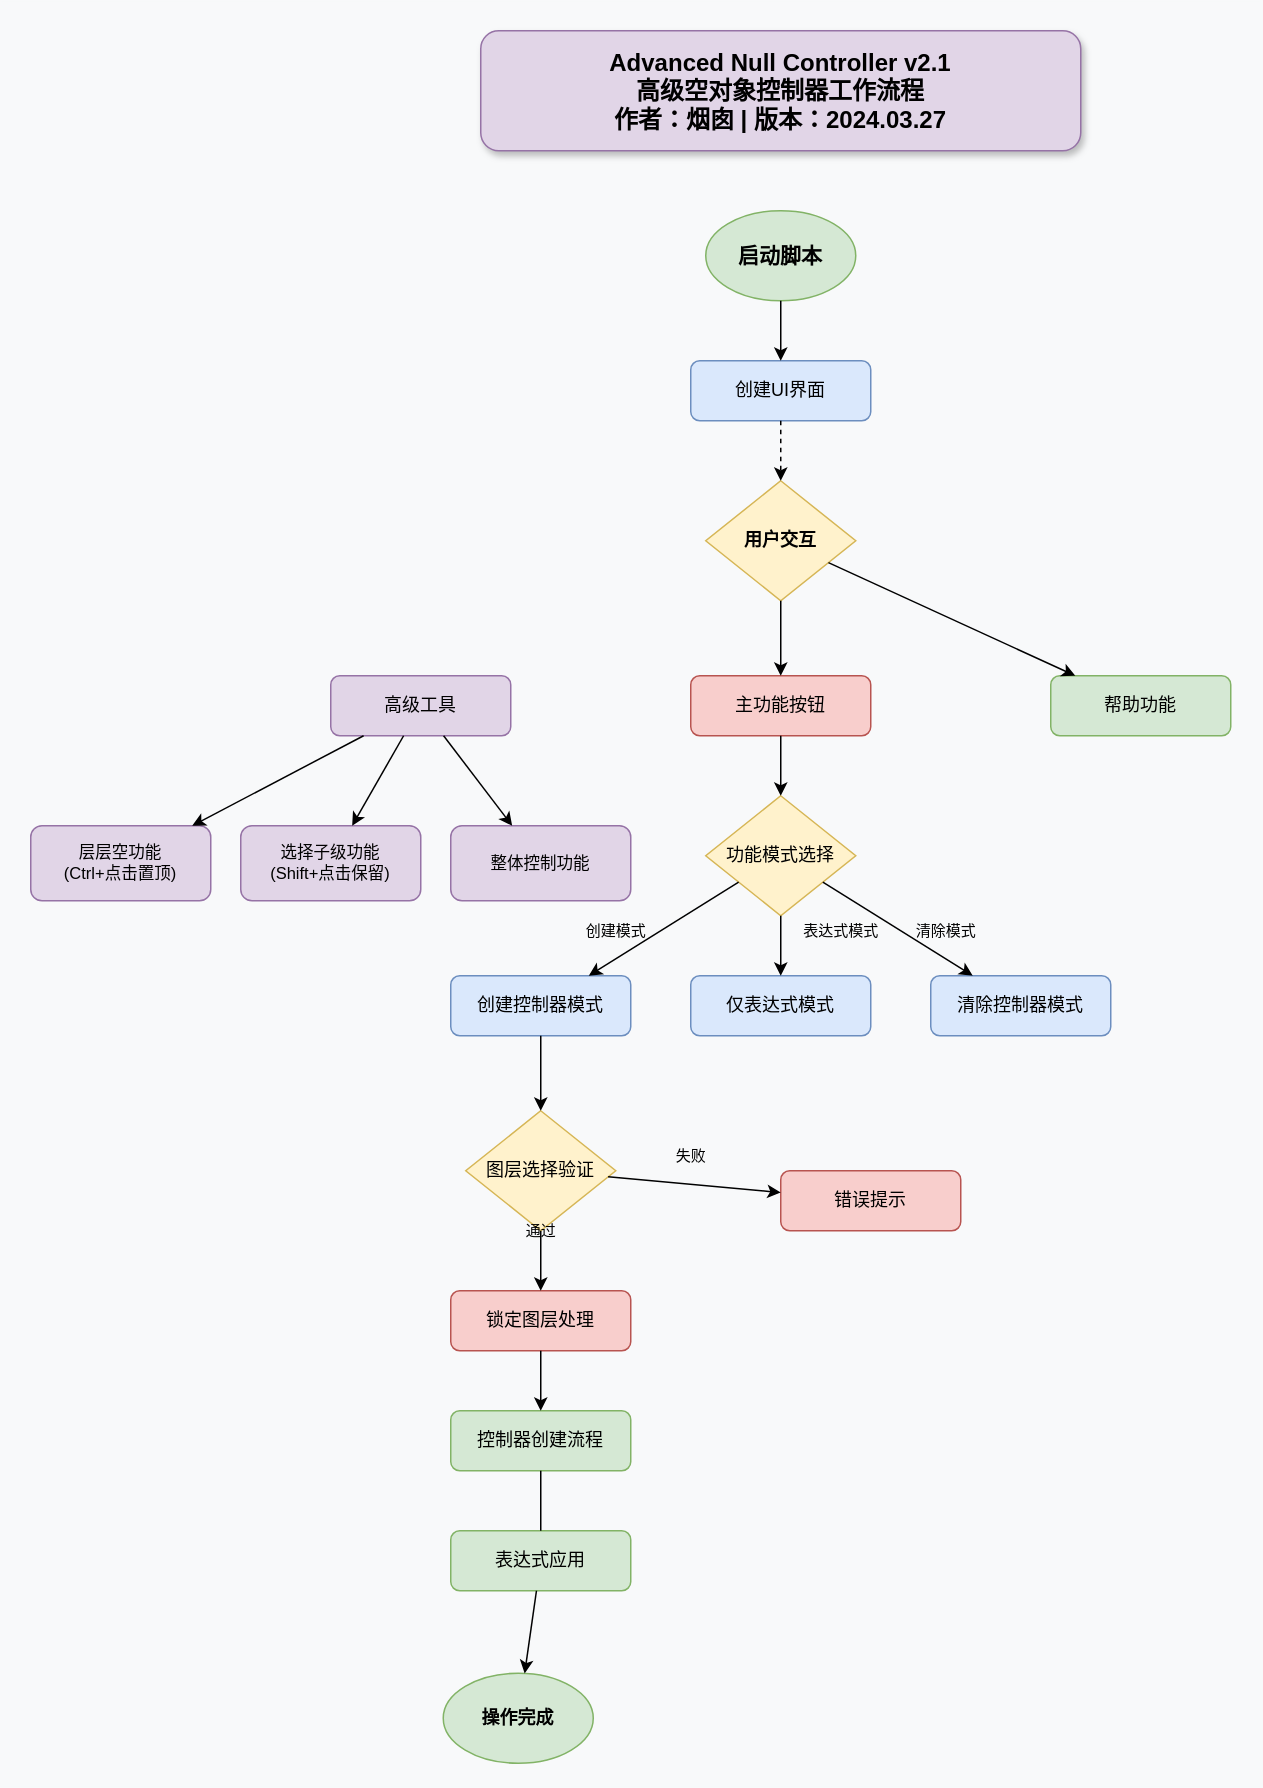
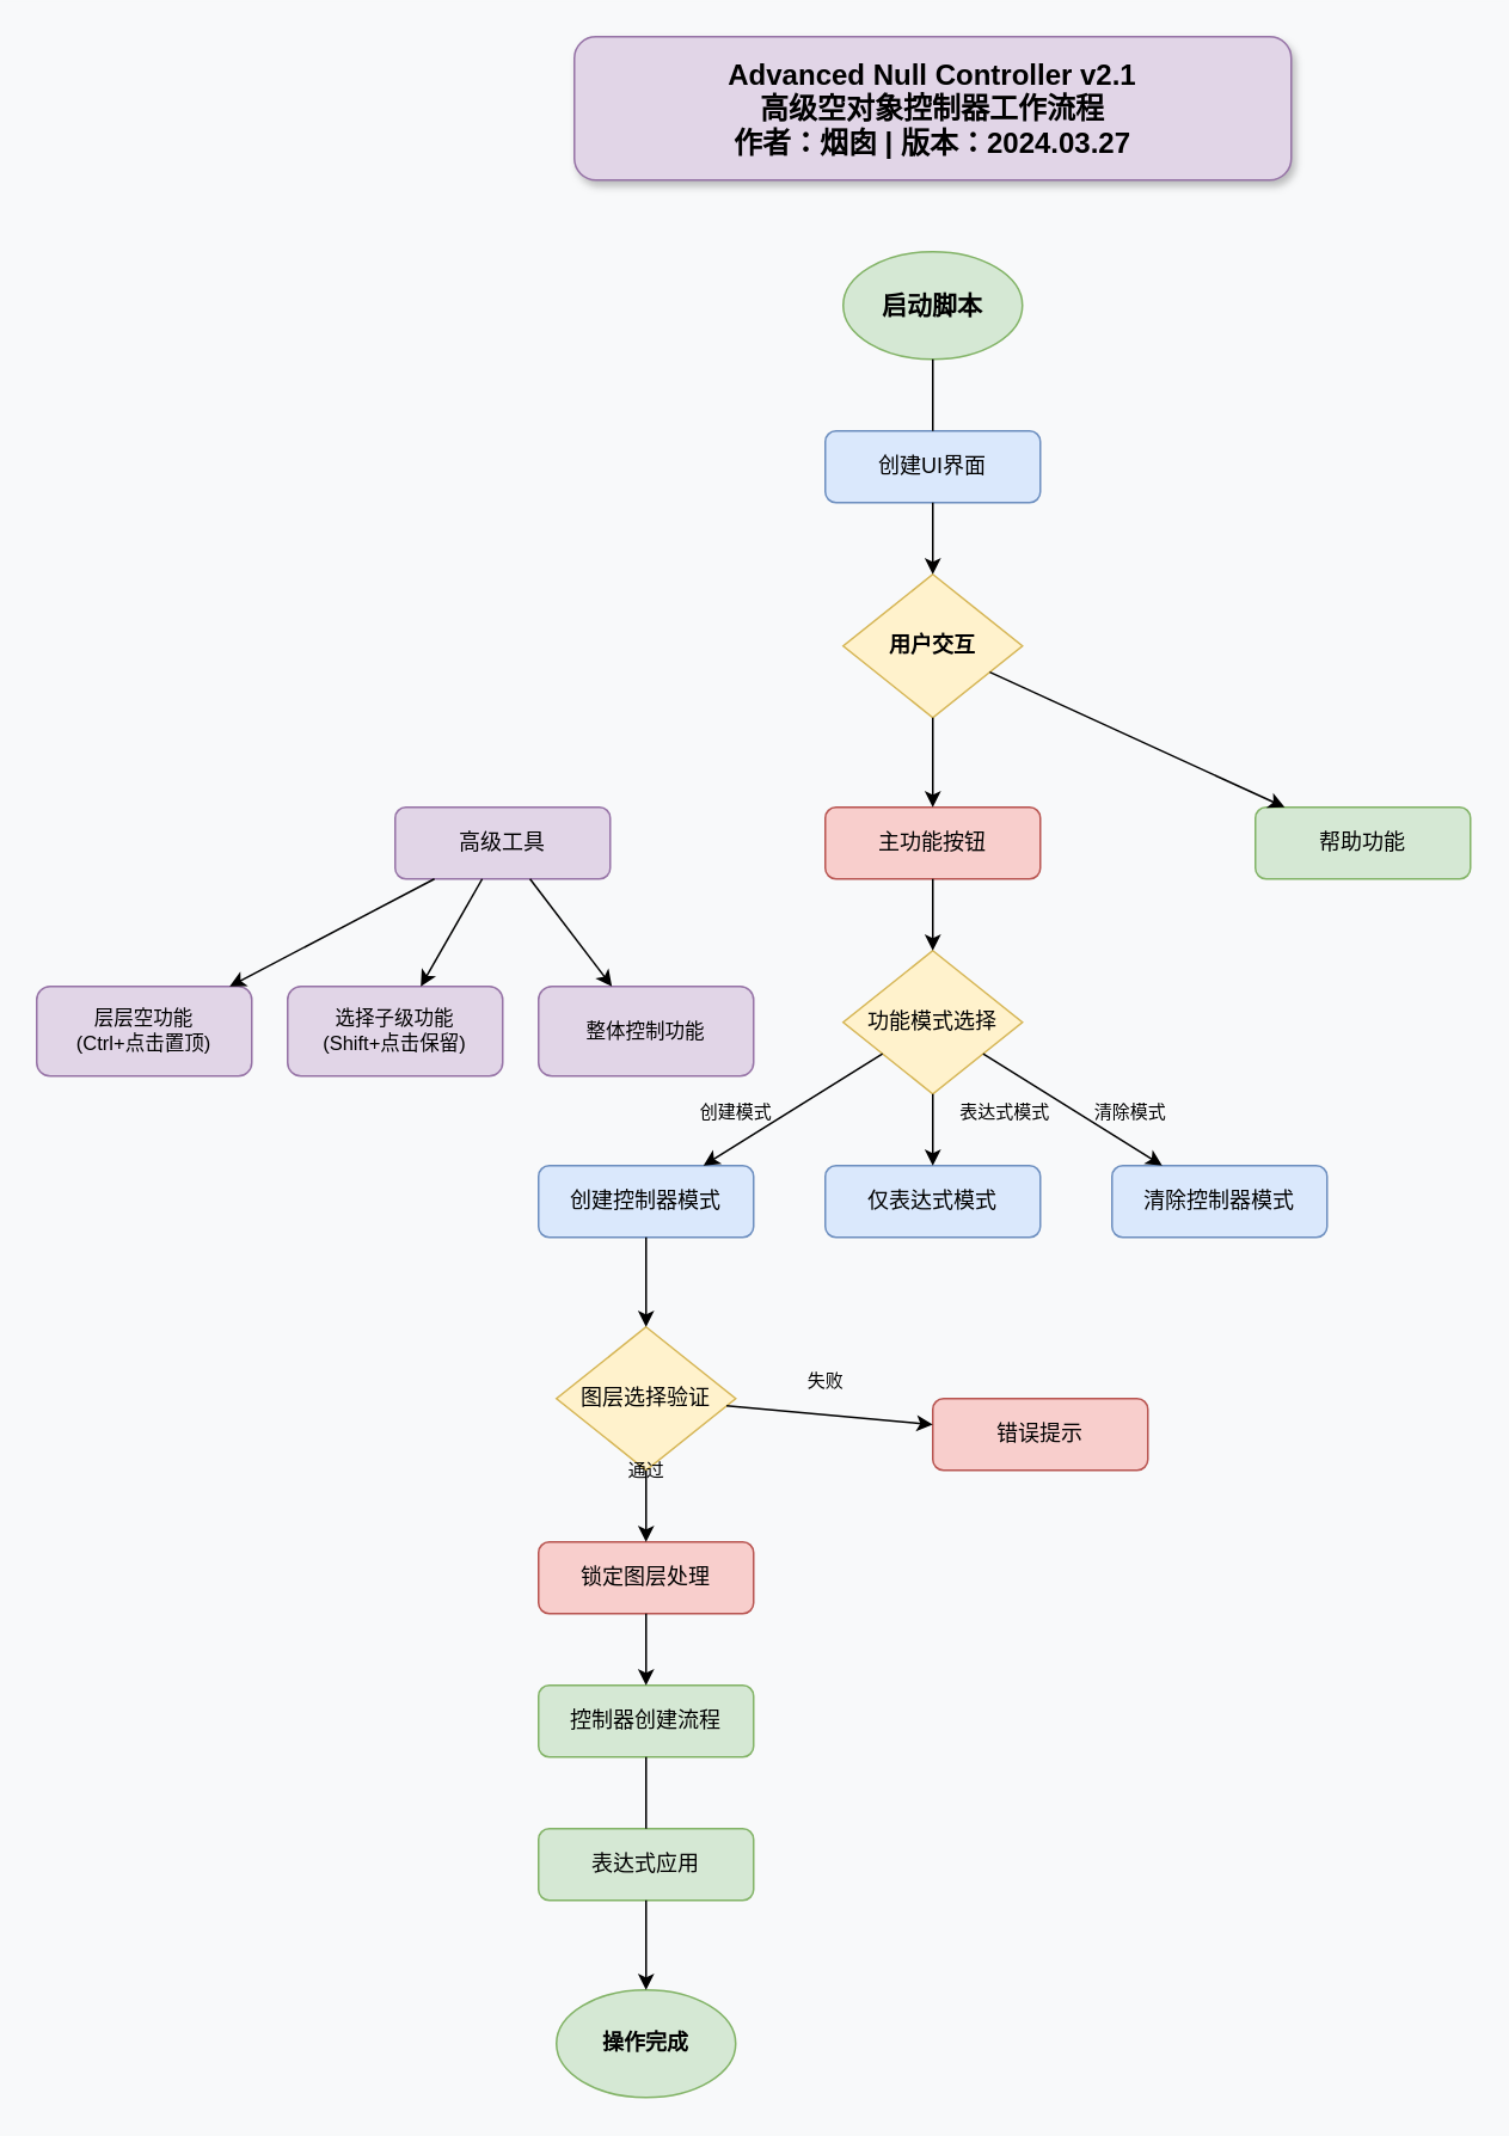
  <mxCell id="0" />
  <mxCell id="1" parent="0" />
  <mxCell id="2" value="Advanced Null Controller v2.1&#10;高级空对象控制器工作流程&#10;作者：烟囱 | 版本：2024.03.27" style="rounded=1;whiteSpace=wrap;html=1;fontSize=16;fontStyle=1;fillColor=#e1d5e7;strokeColor=#9673a6;shadow=1;align=center;" vertex="1" parent="1"><mxGeometry x="320" y="20" width="400" height="80" as="geometry" /></mxCell>
  <mxCell id="3" value="启动脚本" style="ellipse;whiteSpace=wrap;html=1;fillColor=#d5e8d4;strokeColor=#82b366;fontSize=14;fontStyle=1;" vertex="1" parent="1"><mxGeometry x="470" y="140" width="100" height="60" as="geometry" /></mxCell>
  <mxCell id="4" value="创建UI界面" style="rounded=1;whiteSpace=wrap;html=1;fontSize=12;fillColor=#dae8fc;strokeColor=#6c8ebf;" vertex="1" parent="1"><mxGeometry x="460" y="240" width="120" height="40" as="geometry" /></mxCell>
  <mxCell id="5" value="用户交互" style="rhombus;whiteSpace=wrap;html=1;fillColor=#fff2cc;strokeColor=#d6b656;fontSize=12;fontStyle=1;" vertex="1" parent="1"><mxGeometry x="470" y="320" width="100" height="80" as="geometry" /></mxCell>
  <mxCell id="6" value="主功能按钮" style="rounded=1;whiteSpace=wrap;html=1;fontSize=12;fillColor=#f8cecc;strokeColor=#b85450;" vertex="1" parent="1"><mxGeometry x="460" y="450" width="120" height="40" as="geometry" /></mxCell>
  <mxCell id="7" value="高级工具" style="rounded=1;whiteSpace=wrap;html=1;fontSize=12;fillColor=#e1d5e7;strokeColor=#9673a6;" vertex="1" parent="1"><mxGeometry x="220" y="450" width="120" height="40" as="geometry" /></mxCell>
  <mxCell id="8" value="帮助功能" style="rounded=1;whiteSpace=wrap;html=1;fontSize=12;fillColor=#d5e8d4;strokeColor=#82b366;" vertex="1" parent="1"><mxGeometry x="700" y="450" width="120" height="40" as="geometry" /></mxCell>
  <mxCell id="9" value="功能模式选择" style="rhombus;whiteSpace=wrap;html=1;fillColor=#fff2cc;strokeColor=#d6b656;fontSize=12;" vertex="1" parent="1"><mxGeometry x="470" y="530" width="100" height="80" as="geometry" /></mxCell>
  <mxCell id="10" value="创建控制器模式" style="rounded=1;whiteSpace=wrap;html=1;fontSize=12;fillColor=#dae8fc;strokeColor=#6c8ebf;" vertex="1" parent="1"><mxGeometry x="300" y="650" width="120" height="40" as="geometry" /></mxCell>
  <mxCell id="11" value="仅表达式模式" style="rounded=1;whiteSpace=wrap;html=1;fontSize=12;fillColor=#dae8fc;strokeColor=#6c8ebf;" vertex="1" parent="1"><mxGeometry x="460" y="650" width="120" height="40" as="geometry" /></mxCell>
  <mxCell id="12" value="清除控制器模式" style="rounded=1;whiteSpace=wrap;html=1;fontSize=12;fillColor=#dae8fc;strokeColor=#6c8ebf;" vertex="1" parent="1"><mxGeometry x="620" y="650" width="120" height="40" as="geometry" /></mxCell>
  <mxCell id="13" value="层层空功能&#10;(Ctrl+点击置顶)" style="rounded=1;whiteSpace=wrap;html=1;fontSize=11;fillColor=#e1d5e7;strokeColor=#9673a6;" vertex="1" parent="1"><mxGeometry x="20" y="550" width="120" height="50" as="geometry" /></mxCell>
  <mxCell id="14" value="选择子级功能&#10;(Shift+点击保留)" style="rounded=1;whiteSpace=wrap;html=1;fontSize=11;fillColor=#e1d5e7;strokeColor=#9673a6;" vertex="1" parent="1"><mxGeometry x="160" y="550" width="120" height="50" as="geometry" /></mxCell>
  <mxCell id="15" value="整体控制功能" style="rounded=1;whiteSpace=wrap;html=1;fontSize=11;fillColor=#e1d5e7;strokeColor=#9673a6;" vertex="1" parent="1"><mxGeometry x="300" y="550" width="120" height="50" as="geometry" /></mxCell>
  <mxCell id="16" value="图层选择验证" style="rhombus;whiteSpace=wrap;html=1;fillColor=#fff2cc;strokeColor=#d6b656;fontSize=12;" vertex="1" parent="1"><mxGeometry x="310" y="740" width="100" height="80" as="geometry" /></mxCell>
  <mxCell id="17" value="锁定图层处理" style="rounded=1;whiteSpace=wrap;html=1;fontSize=12;fillColor=#f8cecc;strokeColor=#b85450;" vertex="1" parent="1"><mxGeometry x="300" y="860" width="120" height="40" as="geometry" /></mxCell>
  <mxCell id="18" value="控制器创建流程" style="rounded=1;whiteSpace=wrap;html=1;fontSize=12;fillColor=#d5e8d4;strokeColor=#82b366;" vertex="1" parent="1"><mxGeometry x="300" y="940" width="120" height="40" as="geometry" /></mxCell>
  <mxCell id="19" value="表达式应用" style="rounded=1;whiteSpace=wrap;html=1;fontSize=12;fillColor=#d5e8d4;strokeColor=#82b366;" vertex="1" parent="1"><mxGeometry x="300" y="1020" width="120" height="40" as="geometry" /></mxCell>
- <mxCell id="20" value="操作完成" style="ellipse;whiteSpace=wrap;html=1;fillColor=#d5e8d4;strokeColor=#82b366;fontSize=12;fontStyle=1;" vertex="1" parent="1"><mxGeometry x="295" y="1115" width="100" height="60" as="geometry" /></mxCell>
+ <mxCell id="20" value="操作完成" style="ellipse;whiteSpace=wrap;html=1;fillColor=#d5e8d4;strokeColor=#82b366;fontSize=12;fontStyle=1;" vertex="1" parent="1"><mxGeometry x="310" y="1110" width="100" height="60" as="geometry" /></mxCell>
  <mxCell id="21" value="错误提示" style="rounded=1;whiteSpace=wrap;html=1;fontSize=12;fillColor=#f8cecc;strokeColor=#b85450;" vertex="1" parent="1"><mxGeometry x="520" y="780" width="120" height="40" as="geometry" /></mxCell>
- <mxCell id="22" edge="1" parent="1" source="3" target="4"><mxGeometry relative="1" as="geometry" /></mxCell>
- <mxCell id="23" edge="1" parent="1" source="4" target="5" style="dashed=1;"><mxGeometry relative="1" as="geometry" /></mxCell>
+ <mxCell id="22" edge="1" parent="1" source="3" target="4" style="endArrow=none;"><mxGeometry relative="1" as="geometry" /></mxCell>
+ <mxCell id="23" edge="1" parent="1" source="4" target="5"><mxGeometry relative="1" as="geometry" /></mxCell>
  <mxCell id="24" edge="1" parent="1" source="5" target="6"><mxGeometry relative="1" as="geometry" /></mxCell>
  <mxCell id="25" edge="1" parent="1" source="5" target="8"><mxGeometry relative="1" as="geometry" /></mxCell>
  <mxCell id="26" edge="1" parent="1" source="6" target="9"><mxGeometry relative="1" as="geometry" /></mxCell>
  <mxCell id="27" edge="1" parent="1" source="9" target="10"><mxGeometry relative="1" as="geometry" /></mxCell>
  <mxCell id="28" edge="1" parent="1" source="9" target="11"><mxGeometry relative="1" as="geometry" /></mxCell>
  <mxCell id="29" edge="1" parent="1" source="9" target="12"><mxGeometry relative="1" as="geometry" /></mxCell>
  <mxCell id="30" edge="1" parent="1" source="7" target="13"><mxGeometry relative="1" as="geometry" /></mxCell>
  <mxCell id="31" edge="1" parent="1" source="7" target="14"><mxGeometry relative="1" as="geometry" /></mxCell>
  <mxCell id="32" edge="1" parent="1" source="7" target="15"><mxGeometry relative="1" as="geometry" /></mxCell>
  <mxCell id="33" edge="1" parent="1" source="10" target="16"><mxGeometry relative="1" as="geometry" /></mxCell>
  <mxCell id="34" edge="1" parent="1" source="16" target="17"><mxGeometry relative="1" as="geometry"><mxPoint as="offset" /></mxGeometry></mxCell>
  <mxCell id="35" edge="1" parent="1" source="16" target="21"><mxGeometry relative="1" as="geometry" /></mxCell>
  <mxCell id="36" edge="1" parent="1" source="17" target="18"><mxGeometry relative="1" as="geometry" /></mxCell>
  <mxCell id="37" edge="1" parent="1" source="18" target="19" style="endArrow=none;"><mxGeometry relative="1" as="geometry" /></mxCell>
  <mxCell id="38" edge="1" parent="1" source="19" target="20"><mxGeometry relative="1" as="geometry" /></mxCell>
  <mxCell id="39" value="通过" style="text;html=1;align=center;verticalAlign=middle;resizable=0;points=[];autosize=1;strokeColor=none;fillColor=none;fontSize=10;" vertex="1" parent="1"><mxGeometry x="340" y="810" width="40" height="20" as="geometry" /></mxCell>
  <mxCell id="40" value="失败" style="text;html=1;align=center;verticalAlign=middle;resizable=0;points=[];autosize=1;strokeColor=none;fillColor=none;fontSize=10;" vertex="1" parent="1"><mxGeometry x="440" y="760" width="40" height="20" as="geometry" /></mxCell>
  <mxCell id="41" value="创建模式" style="text;html=1;align=center;verticalAlign=middle;resizable=0;points=[];autosize=1;strokeColor=none;fillColor=none;fontSize=10;" vertex="1" parent="1"><mxGeometry x="380" y="610" width="60" height="20" as="geometry" /></mxCell>
  <mxCell id="42" value="表达式模式" style="text;html=1;align=center;verticalAlign=middle;resizable=0;points=[];autosize=1;strokeColor=none;fillColor=none;fontSize=10;" vertex="1" parent="1"><mxGeometry x="520" y="610" width="80" height="20" as="geometry" /></mxCell>
  <mxCell id="43" value="清除模式" style="text;html=1;align=center;verticalAlign=middle;resizable=0;points=[];autosize=1;strokeColor=none;fillColor=none;fontSize=10;" vertex="1" parent="1"><mxGeometry x="600" y="610" width="60" height="20" as="geometry" /></mxCell>
